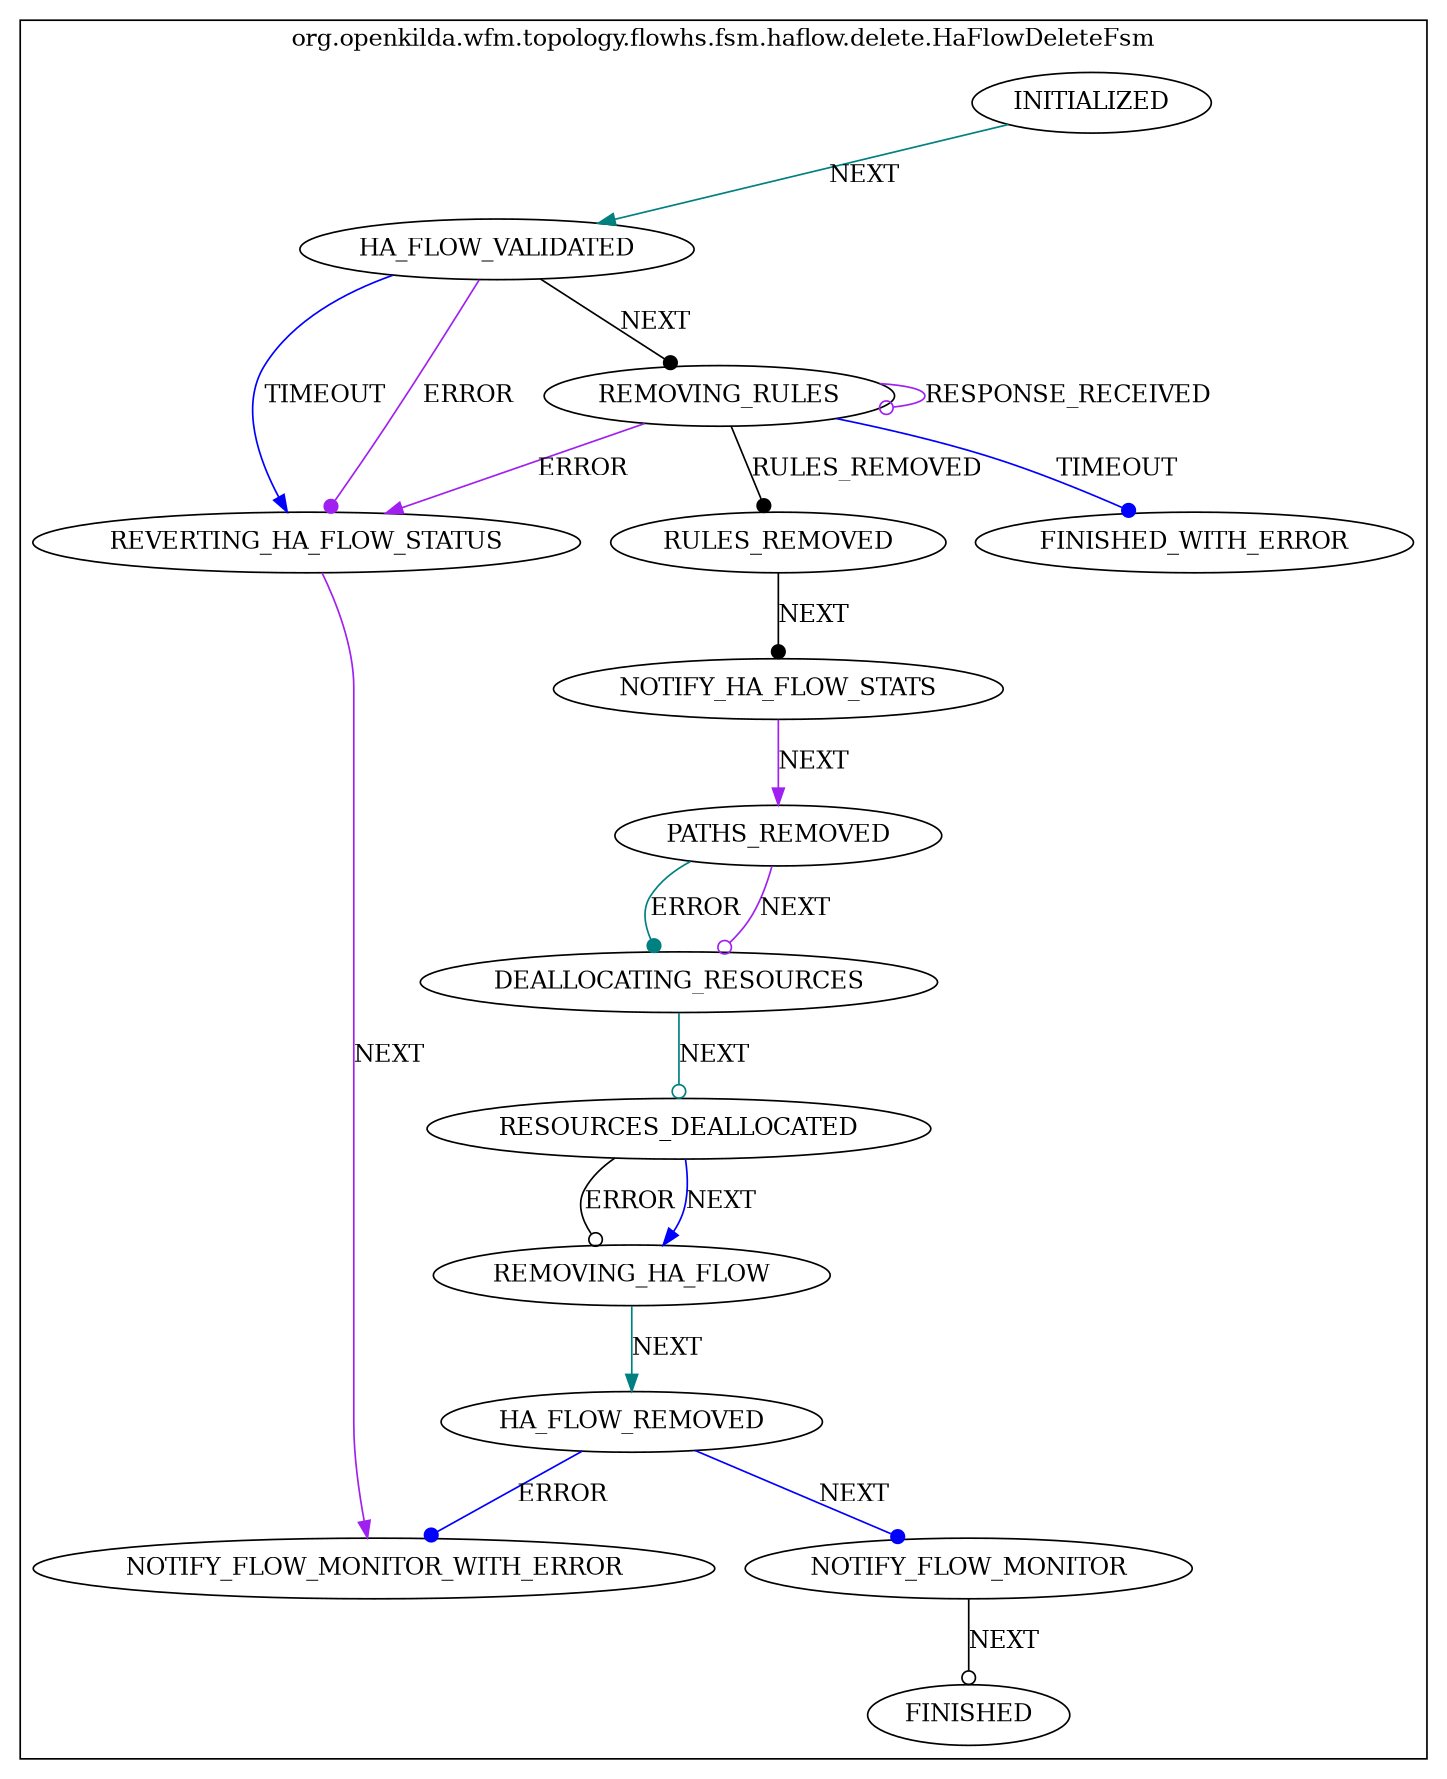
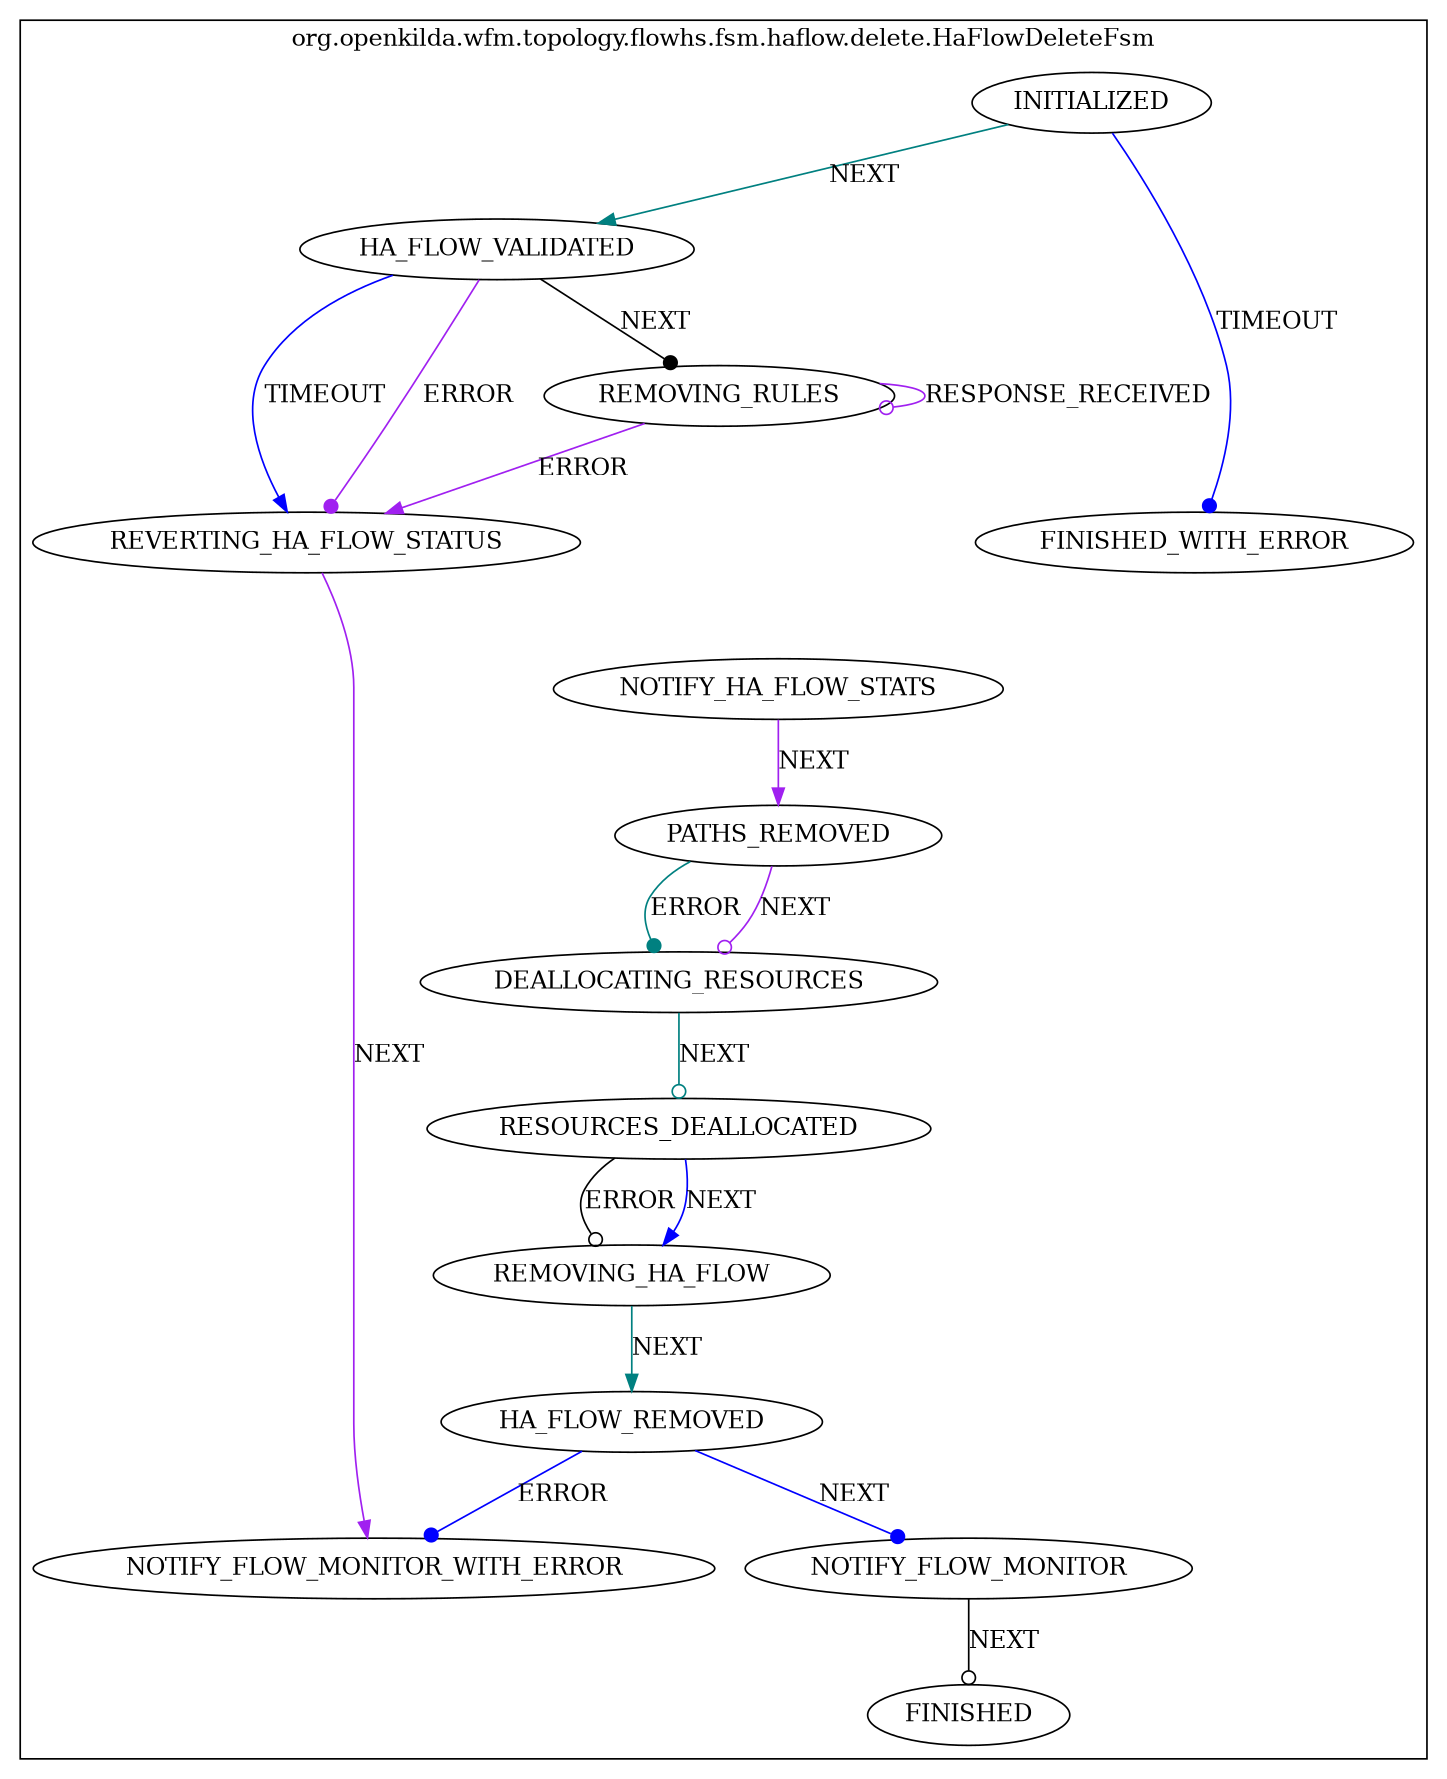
  digraph {
    compound=true
    edge [arrowhead=dot color=purple]
    n1 [label=PATHS_REMOVED]
    n2 [label=DEALLOCATING_RESOURCES]
    n3 [label=INITIALIZED]
    n4 [label=HA_FLOW_VALIDATED]
    n5 [label=FINISHED_WITH_ERROR]
-   n6 [label=RULES_REMOVED]
    n7 [label=NOTIFY_HA_FLOW_STATS]
    n8 [label=HA_FLOW_REMOVED]
    n9 [label=NOTIFY_FLOW_MONITOR]
    n10 [label=NOTIFY_FLOW_MONITOR_WITH_ERROR]
    n11 [label=REMOVING_RULES]
    n12 [label=REVERTING_HA_FLOW_STATUS]
    n13 [label=RESOURCES_DEALLOCATED]
    n14 [label=REMOVING_HA_FLOW]
    n15 [label=FINISHED]
    subgraph cluster_1 {
      label="org.openkilda.wfm.topology.flowhs.fsm.haflow.delete.HaFlowDeleteFsm"
      n1
      n2
      n3
      n4
      n5
-     n6
      n7
      n8
      n9
      n10
      n11
      n12
      n13
      n14
      n15
    }
    n1 -> n2 [arrowhead=odot label=NEXT]
    n1 -> n2 [color=teal label=ERROR]
    n2 -> n13 [arrowhead=odot color=teal label=NEXT]
    n3 -> n4 [arrowhead=normal color=teal label=NEXT]
-   n11 -> n5 [color=blue label=TIMEOUT]
+   n3 -> n5 [color=blue label=TIMEOUT]
    n4 -> n11 [color=black label=NEXT]
    n4 -> n12 [arrowhead=normal color=blue label=TIMEOUT]
    n4 -> n12 [label=ERROR]
-   n6 -> n7 [color=black label=NEXT]
    n7 -> n1 [arrowhead=normal label=NEXT]
    n8 -> n9 [color=blue label=NEXT]
    n8 -> n10 [color=blue label=ERROR]
    n9 -> n15 [arrowhead=odot color=black label=NEXT]
-   n11 -> n6 [color=black label=RULES_REMOVED]
    n11 -> n11 [arrowhead=odot label=RESPONSE_RECEIVED]
    n11 -> n12 [arrowhead=normal label=ERROR]
    n12 -> n10 [arrowhead=normal label=NEXT]
    n13 -> n14 [arrowhead=normal color=blue label=NEXT]
    n13 -> n14 [arrowhead=odot color=black label=ERROR]
    n14 -> n8 [arrowhead=normal color=teal label=NEXT]
  }
